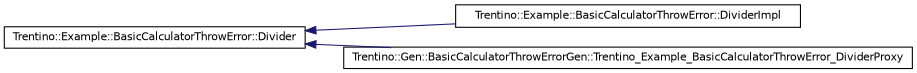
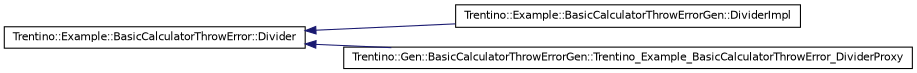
  digraph {
    rankdir=LR
    node [color=black fillcolor=white fontname=Helvetica fontsize=10 shape=record style=filled]
    edge [color=midnightblue dir=back fontname=Helvetica fontsize=10 labelfontname=Helvetica labelfontsize=10 style=solid]
    n1 [height=0.2 label="Trentino::Example::BasicCalculatorThrowError::Divider" width=0.4]
-   n2 [height=0.2 label="Trentino::Example::BasicCalculatorThrowError::DividerImpl" width=0.4]
+   n2 [height=0.2 label="Trentino::Example::BasicCalculatorThrowErrorGen::DividerImpl" width=0.4]
    n3 [height=0.2 label="Trentino::Gen::BasicCalculatorThrowErrorGen::Trentino_Example_BasicCalculatorThrowError_DividerProxy" width=0.4]
    n1 -> n2
    n1 -> n3
  }
